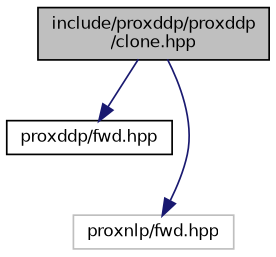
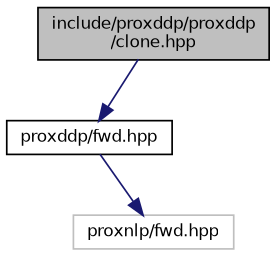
  digraph {
    node [color=black fontname=Helvetica fontsize=10 shape=record]
    edge [color=midnightblue fontname=Helvetica fontsize=10 labelfontname=Helvetica labelfontsize=10 style=solid]
    n1 [fillcolor=grey75 fontcolor=black height=0.2 label="include/proxddp/proxddp\l/clone.hpp" style=filled width=0.4]
    n2 [height=0.2 label="proxddp/fwd.hpp" width=0.4]
    n3 [color=grey75 height=0.2 label="proxnlp/fwd.hpp" width=0.4]
    n1 -> n2
-   n1 -> n3
+   n2 -> n3
  }
